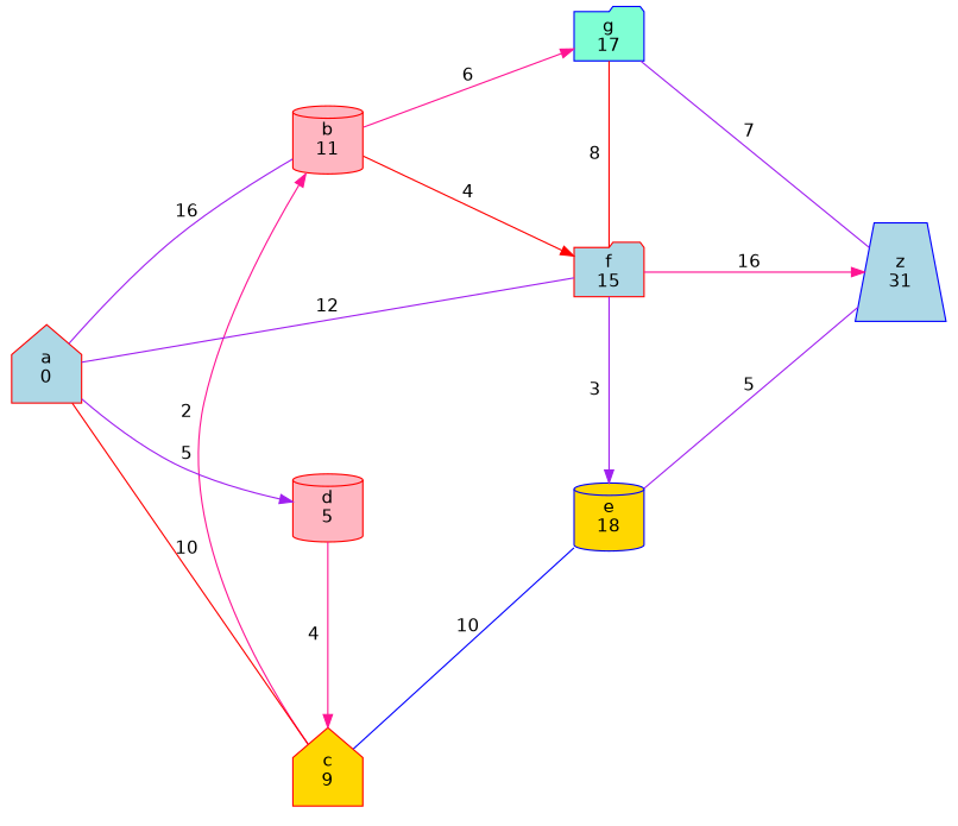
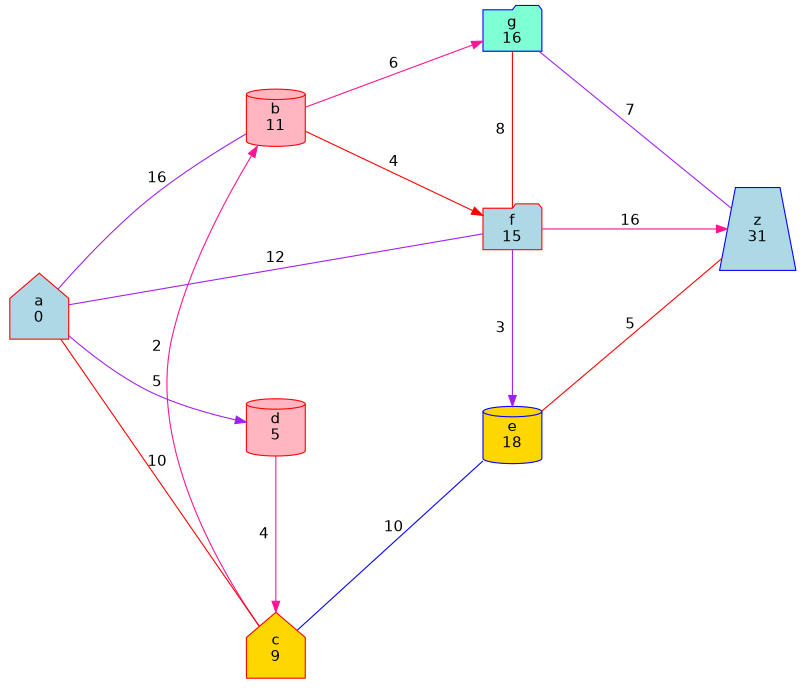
  digraph {
    fontname="DejaVu Sans"
    nodesep=1
    rankdir=LR
    ranksep=2
    splines=true
    node [color=red fillcolor=lightblue fontname="DejaVu Sans" shape=cylinder style=filled]
    edge [color=purple dir=none fontname="DejaVu Sans"]
    n1 [fillcolor=lightpink label="b\n11"]
    n2 [fillcolor=gold label="c\n9" shape=house]
    n3 [fillcolor=lightpink label="d\n5"]
-   n4 [color=blue fillcolor=aquamarine label="g\n17" shape=folder]
+   n4 [color=blue fillcolor=aquamarine label="g\n16" shape=folder]
    n5 [label="f\n15" shape=folder]
    n6 [color=blue fillcolor=gold label="e\n18"]
    n7 [color=blue label="z\n31" shape=trapezium]
    n8 [label="a\n0" shape=house]
    subgraph sub_1 {
      rank=same
      n1
      n2
      n3
    }
    subgraph sub_2 {
      rank=same
      n4
      n5
      n6
    }
    n1 -> n2 [color=deeppink dir=back label=2]
    n1 -> n4 [color=deeppink label=6 dir=""]
    n1 -> n5 [color=red label=4 dir=""]
    n2 -> n3 [color=deeppink dir=back label=4]
    n2 -> n6 [color=blue label=10]
    n4 -> n5 [color=red label=8]
    n4 -> n7 [label=7]
    n5 -> n6 [label=3 dir=""]
    n5 -> n7 [color=deeppink label=16 dir=""]
-   n6 -> n7 [label=5]
+   n6 -> n7 [color=red label=5]
    n8 -> n1 [label=16]
    n8 -> n2 [color=red label=10]
    n8 -> n3 [label=5 dir=""]
    n8 -> n5 [label=12]
  }
